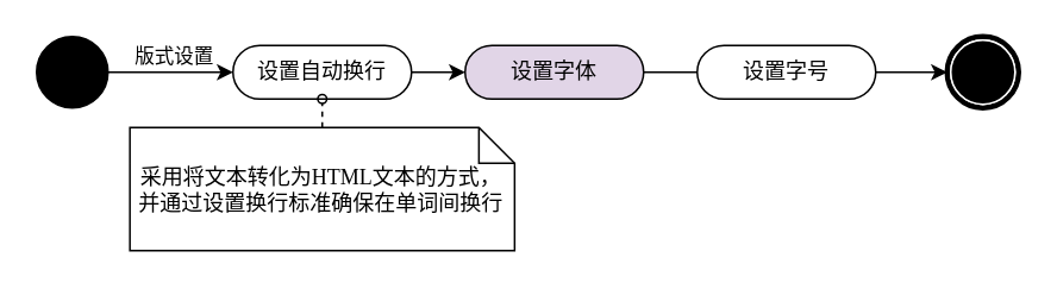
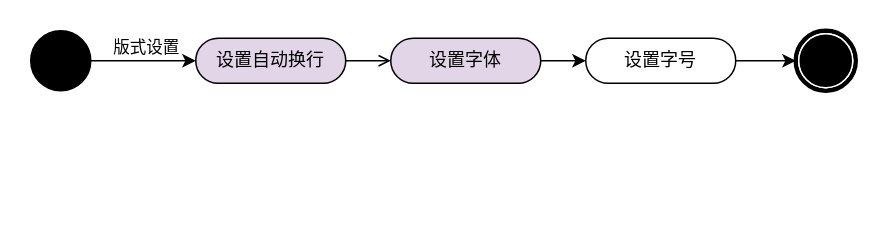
  <mxCell id="0" />
  <mxCell id="1" parent="0" />
  <mxCell id="2" style="edgeStyle=orthogonalEdgeStyle;rounded=0;orthogonalLoop=1;jettySize=auto;html=1;entryX=0;entryY=0.5;entryDx=0;entryDy=0;" edge="1" parent="1" source="4" target="10"><mxGeometry relative="1" as="geometry" /></mxCell>
  <mxCell id="3" value="版式设置" style="edgeLabel;html=1;align=center;verticalAlign=middle;resizable=0;points=[];" vertex="1" connectable="0" parent="2"><mxGeometry x="0.017" y="-1" relative="1" as="geometry"><mxPoint y="-11" as="offset" /></mxGeometry></mxCell>
  <mxCell id="4" value="" style="ellipse;whiteSpace=wrap;html=1;rounded=0;shadow=0;comic=0;labelBackgroundColor=none;strokeWidth=1;fillColor=#000000;fontFamily=Verdana;fontSize=12;align=center;" vertex="1" parent="1"><mxGeometry x="20" y="20" width="40" height="40" as="geometry" /></mxCell>
  <mxCell id="5" style="edgeStyle=orthogonalEdgeStyle;rounded=0;orthogonalLoop=1;jettySize=auto;html=1;exitX=1;exitY=0.5;exitDx=0;exitDy=0;" edge="1" parent="1" source="6" target="11"><mxGeometry relative="1" as="geometry" /></mxCell>
  <mxCell id="6" value="设置字号" style="rounded=1;whiteSpace=wrap;html=1;shadow=0;comic=0;labelBackgroundColor=none;strokeWidth=1;fontFamily=Verdana;fontSize=12;align=center;arcSize=50;" vertex="1" parent="1"><mxGeometry x="390" y="25" width="100" height="30" as="geometry" /></mxCell>
- <mxCell id="7" style="edgeStyle=orthogonalEdgeStyle;rounded=0;orthogonalLoop=1;jettySize=auto;html=1;exitX=1;exitY=0.5;exitDx=0;exitDy=0;entryX=0;entryY=0.5;entryDx=0;entryDy=0;endArrow=none;" edge="1" parent="1" source="8" target="6"><mxGeometry relative="1" as="geometry" /></mxCell>
+ <mxCell id="7" style="edgeStyle=orthogonalEdgeStyle;rounded=0;orthogonalLoop=1;jettySize=auto;html=1;exitX=1;exitY=0.5;exitDx=0;exitDy=0;entryX=0;entryY=0.5;entryDx=0;entryDy=0;" edge="1" parent="1" source="8" target="6"><mxGeometry relative="1" as="geometry" /></mxCell>
  <mxCell id="8" value="设置字体" style="rounded=1;whiteSpace=wrap;html=1;shadow=0;comic=0;labelBackgroundColor=none;strokeWidth=1;fontFamily=Verdana;fontSize=12;align=center;arcSize=50;fillColor=#e1d5e7;" vertex="1" parent="1"><mxGeometry x="260" y="25" width="100" height="30" as="geometry" /></mxCell>
- <mxCell id="9" style="edgeStyle=orthogonalEdgeStyle;rounded=0;orthogonalLoop=1;jettySize=auto;html=1;exitX=1;exitY=0.5;exitDx=0;exitDy=0;" edge="1" parent="1" source="10" target="8"><mxGeometry relative="1" as="geometry" /></mxCell>
- <mxCell id="10" value="设置自动换行" style="rounded=1;whiteSpace=wrap;html=1;shadow=0;comic=0;labelBackgroundColor=none;strokeWidth=1;fontFamily=Verdana;fontSize=12;align=center;arcSize=50;" vertex="1" parent="1"><mxGeometry x="130" y="25" width="100" height="30" as="geometry" /></mxCell>
+ <mxCell id="9" style="edgeStyle=orthogonalEdgeStyle;rounded=0;orthogonalLoop=1;jettySize=auto;html=1;exitX=1;exitY=0.5;exitDx=0;exitDy=0;endArrow=open;" edge="1" parent="1" source="10" target="8"><mxGeometry relative="1" as="geometry" /></mxCell>
+ <mxCell id="10" value="设置自动换行" style="rounded=1;whiteSpace=wrap;html=1;shadow=0;comic=0;labelBackgroundColor=none;strokeWidth=1;fontFamily=Verdana;fontSize=12;align=center;arcSize=50;fillColor=#e1d5e7;" vertex="1" parent="1"><mxGeometry x="130" y="25" width="100" height="30" as="geometry" /></mxCell>
  <mxCell id="11" value="" style="shape=mxgraph.bpmn.shape;html=1;verticalLabelPosition=bottom;labelBackgroundColor=#ffffff;verticalAlign=top;perimeter=ellipsePerimeter;outline=end;symbol=terminate;rounded=0;shadow=0;comic=0;strokeWidth=1;fontFamily=Verdana;fontSize=12;align=center;" vertex="1" parent="1"><mxGeometry x="530" y="20" width="40" height="40" as="geometry" /></mxCell>
- <mxCell id="12" value="采用将文本转化为HTML文本的方式，并通过设置换行标准确保在单词间换行" style="shape=note;whiteSpace=wrap;html=1;rounded=0;shadow=0;comic=0;labelBackgroundColor=none;strokeWidth=1;fontFamily=Verdana;fontSize=12;align=center;size=20;" vertex="1" parent="1"><mxGeometry x="72.27" y="71" width="215.47" height="69" as="geometry" /></mxCell>
- <mxCell id="13" style="edgeStyle=none;rounded=0;html=1;dashed=1;labelBackgroundColor=none;startArrow=none;startFill=0;startSize=5;endArrow=oval;endFill=0;endSize=5;jettySize=auto;orthogonalLoop=1;strokeWidth=1;fontFamily=Verdana;fontSize=12;entryX=0.5;entryY=1;entryDx=0;entryDy=0;exitX=0.5;exitY=0;exitDx=0;exitDy=0;exitPerimeter=0;" edge="1" parent="1" source="12" target="10"><mxGeometry relative="1" as="geometry"><mxPoint x="306" y="100" as="sourcePoint" /><mxPoint x="290" y="45" as="targetPoint" /></mxGeometry></mxCell>
